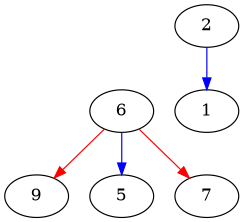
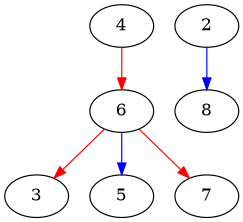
  digraph {
    edge [color=red]
+   n1 [label=4]
    n2 [label=6]
    n3 [label=2]
-   n4 [label=1]
-   n5 [label=9]
+   n4 [label=8]
+   n5 [label=3]
    n6 [label=5]
    n7 [label=7]
+   n1 -> n2
    n2 -> n5
    n2 -> n6 [color=blue]
    n2 -> n7
    n3 -> n4 [color=blue]
  }
